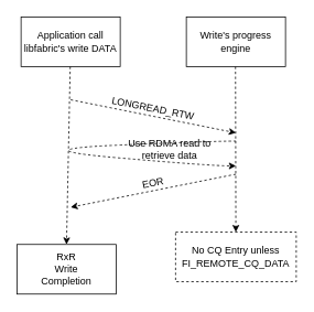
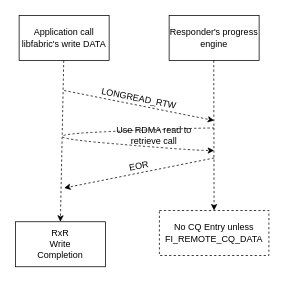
  <mxCell id="0" />
  <mxCell id="1" parent="0" />
  <mxCell id="2" value="Application call libfabric's write DATA" style="rounded=0;whiteSpace=wrap;html=1;" parent="1" vertex="1"><mxGeometry x="25" y="20" width="120" height="60" as="geometry" /></mxCell>
- <mxCell id="3" value="Write's progress engine" style="rounded=0;whiteSpace=wrap;html=1;" parent="1" vertex="1"><mxGeometry x="225" y="20" width="120" height="60" as="geometry" /></mxCell>
+ <mxCell id="3" value="Responder's progress engine" style="rounded=0;whiteSpace=wrap;html=1;" parent="1" vertex="1"><mxGeometry x="225" y="20" width="120" height="60" as="geometry" /></mxCell>
  <mxCell id="4" value="" style="endArrow=classic;html=1;dashed=1;entryX=0.5;entryY=0;entryDx=0;entryDy=0;" parent="1" target="7" edge="1"><mxGeometry width="50" height="50" relative="1" as="geometry"><mxPoint x="84.5" y="80" as="sourcePoint" /><mxPoint x="85" y="250" as="targetPoint" /></mxGeometry></mxCell>
  <mxCell id="5" value="" style="endArrow=classic;html=1;dashed=1;" parent="1" target="8" edge="1"><mxGeometry width="50" height="50" relative="1" as="geometry"><mxPoint x="284.5" y="80" as="sourcePoint" /><mxPoint x="285" y="259" as="targetPoint" /></mxGeometry></mxCell>
  <mxCell id="6" value="" style="endArrow=classic;html=1;dashed=1;" parent="1" edge="1"><mxGeometry width="50" height="50" relative="1" as="geometry"><mxPoint x="85" y="120" as="sourcePoint" /><mxPoint x="285" y="160" as="targetPoint" /></mxGeometry></mxCell>
  <mxCell id="7" value="RxR&lt;br&gt;Write&lt;br&gt;Completion" style="rounded=0;whiteSpace=wrap;html=1;" parent="1" vertex="1"><mxGeometry x="20" y="295" width="120" height="60" as="geometry" /></mxCell>
  <mxCell id="8" value="No CQ Entry unless&lt;br&gt;FI_REMOTE_CQ_DATA" style="rounded=0;whiteSpace=wrap;html=1;dashed=1;" parent="1" vertex="1"><mxGeometry x="212" y="280" width="146" height="60" as="geometry" /></mxCell>
  <mxCell id="9" value="LONGREAD_RTW" style="text;html=1;strokeColor=none;fillColor=none;align=center;verticalAlign=middle;whiteSpace=wrap;rounded=0;rotation=11;" parent="1" vertex="1"><mxGeometry x="165" y="121" width="40" height="20" as="geometry" /></mxCell>
- <mxCell id="10" value="Use RDMA read to retrieve data" style="text;html=1;strokeColor=none;fillColor=none;align=center;verticalAlign=middle;whiteSpace=wrap;rounded=0;" parent="1" vertex="1"><mxGeometry x="135" y="170" width="140" height="20" as="geometry" /></mxCell>
+ <mxCell id="10" value="Use RDMA read to retrieve call" style="text;html=1;strokeColor=none;fillColor=none;align=center;verticalAlign=middle;whiteSpace=wrap;rounded=0;" parent="1" vertex="1"><mxGeometry x="135" y="170" width="140" height="20" as="geometry" /></mxCell>
  <mxCell id="11" value="" style="endArrow=classic;html=1;dashed=1;" parent="1" edge="1"><mxGeometry width="50" height="50" relative="1" as="geometry"><mxPoint x="285" y="210" as="sourcePoint" /><mxPoint x="85" y="250" as="targetPoint" /></mxGeometry></mxCell>
  <mxCell id="12" value="EOR" style="text;html=1;strokeColor=none;fillColor=none;align=center;verticalAlign=middle;whiteSpace=wrap;rounded=0;rotation=349;" parent="1" vertex="1"><mxGeometry x="165" y="211" width="40" height="20" as="geometry" /></mxCell>
  <mxCell id="13" value="" style="curved=1;endArrow=classic;html=1;dashed=1;" parent="1" edge="1"><mxGeometry width="50" height="50" relative="1" as="geometry"><mxPoint x="285" y="170" as="sourcePoint" /><mxPoint x="285" y="200" as="targetPoint" /><Array as="points"><mxPoint x="255" y="170" /><mxPoint x="25" y="180" /><mxPoint x="255" y="200" /></Array></mxGeometry></mxCell>
